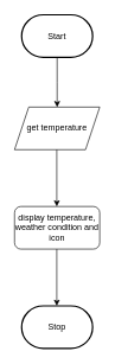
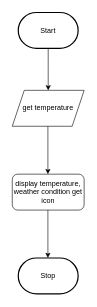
  <mxCell id="0" />
  <mxCell id="1" parent="0" />
  <mxCell id="2" style="edgeStyle=orthogonalEdgeStyle;html=1;rounded=0;" parent="1" source="3" edge="1"><mxGeometry relative="1" as="geometry"><mxPoint x="80" y="150" as="targetPoint" /></mxGeometry></mxCell>
  <mxCell id="3" value="Start" style="strokeWidth=2;html=1;shape=mxgraph.flowchart.terminator;whiteSpace=wrap;" parent="1" vertex="1"><mxGeometry x="30" y="20" width="100" height="60" as="geometry" /></mxCell>
  <mxCell id="4" value="Stop" style="strokeWidth=2;html=1;shape=mxgraph.flowchart.terminator;whiteSpace=wrap;" parent="1" vertex="1"><mxGeometry x="30" y="430" width="100" height="60" as="geometry" /></mxCell>
  <mxCell id="5" value="get temperature" style="shape=parallelogram;perimeter=parallelogramPerimeter;whiteSpace=wrap;html=1;fixedSize=1;" parent="1" vertex="1"><mxGeometry x="20" y="150" width="120" height="60" as="geometry" /></mxCell>
  <mxCell id="6" style="edgeStyle=orthogonalEdgeStyle;html=1;rounded=0;" parent="1" edge="1"><mxGeometry relative="1" as="geometry"><mxPoint x="79.5" y="210" as="sourcePoint" /><mxPoint x="79.5" y="290" as="targetPoint" /></mxGeometry></mxCell>
- <mxCell id="7" value="display temperature, weather condition and icon" style="rounded=1;whiteSpace=wrap;html=1;" parent="1" vertex="1"><mxGeometry x="20" y="290" width="120" height="60" as="geometry" /></mxCell>
+ <mxCell id="7" value="display temperature, weather condition get icon" style="rounded=1;whiteSpace=wrap;html=1;" parent="1" vertex="1"><mxGeometry x="20" y="290" width="120" height="60" as="geometry" /></mxCell>
  <mxCell id="8" style="edgeStyle=orthogonalEdgeStyle;html=1;rounded=0;" parent="1" edge="1"><mxGeometry relative="1" as="geometry"><mxPoint x="79.5" y="350" as="sourcePoint" /><mxPoint x="79.5" y="430" as="targetPoint" /></mxGeometry></mxCell>
